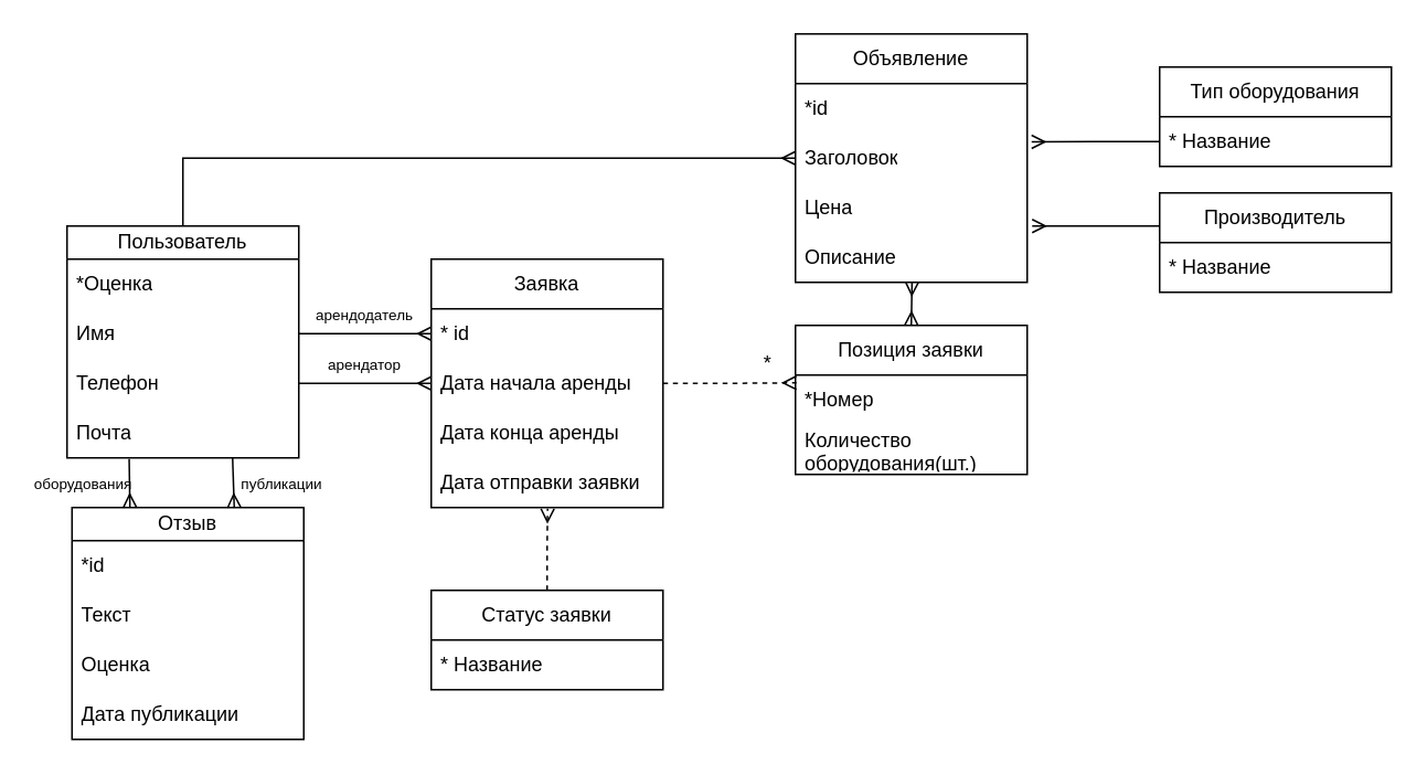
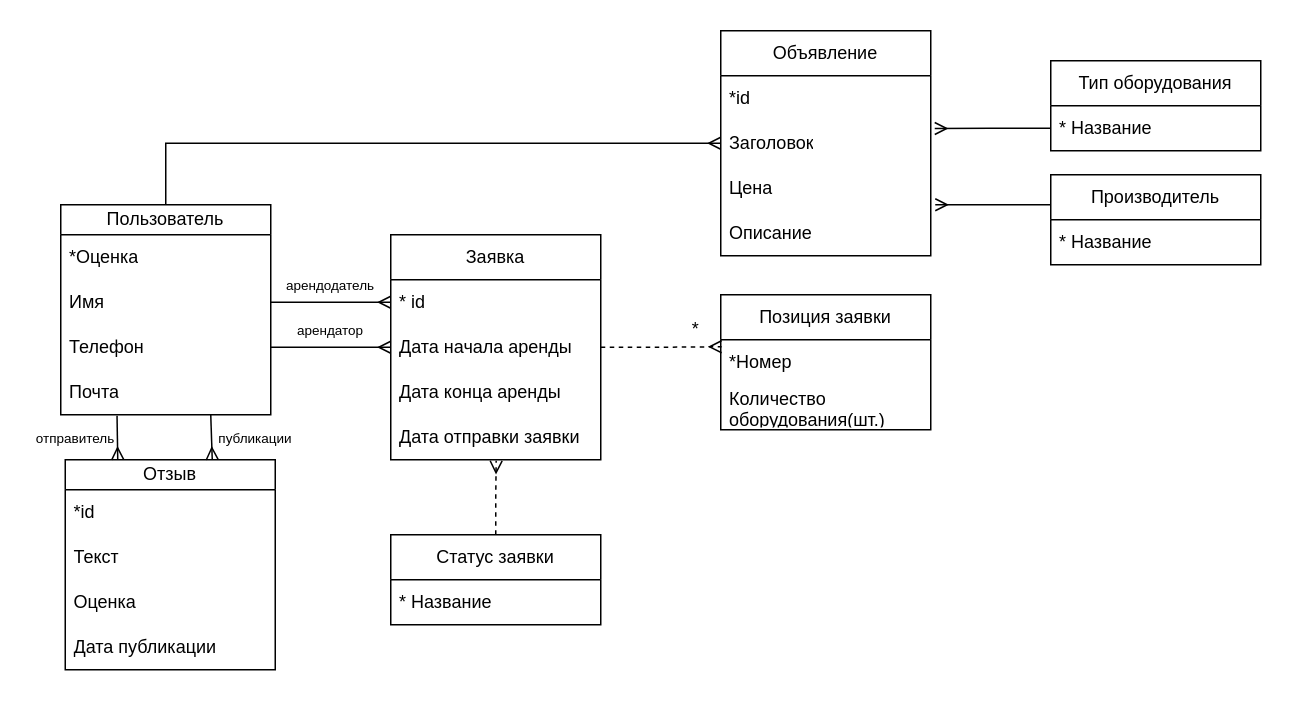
  <mxCell id="0" />
  <mxCell id="1" parent="0" />
  <mxCell id="2" value="Пользователь" style="swimlane;fontStyle=0;childLayout=stackLayout;horizontal=1;startSize=20;horizontalStack=0;resizeParent=1;resizeParentMax=0;resizeLast=0;collapsible=1;marginBottom=0;whiteSpace=wrap;html=1;" parent="1" vertex="1"><mxGeometry x="40" y="136" width="140" height="140" as="geometry" /></mxCell>
  <mxCell id="3" value="*Оценка" style="text;strokeColor=none;fillColor=none;align=left;verticalAlign=middle;spacingLeft=4;spacingRight=4;overflow=hidden;points=[[0,0.5],[1,0.5]];portConstraint=eastwest;rotatable=0;whiteSpace=wrap;html=1;" parent="2" vertex="1"><mxGeometry y="20" width="140" height="30" as="geometry" /></mxCell>
  <mxCell id="4" value="Имя" style="text;strokeColor=none;fillColor=none;align=left;verticalAlign=middle;spacingLeft=4;spacingRight=4;overflow=hidden;points=[[0,0.5],[1,0.5]];portConstraint=eastwest;rotatable=0;whiteSpace=wrap;html=1;" vertex="1" parent="2"><mxGeometry y="50" width="140" height="30" as="geometry" /></mxCell>
  <mxCell id="5" value="Телефон" style="text;strokeColor=none;fillColor=none;align=left;verticalAlign=middle;spacingLeft=4;spacingRight=4;overflow=hidden;points=[[0,0.5],[1,0.5]];portConstraint=eastwest;rotatable=0;whiteSpace=wrap;html=1;" parent="2" vertex="1"><mxGeometry y="80" width="140" height="30" as="geometry" /></mxCell>
  <mxCell id="6" value="Почта" style="text;strokeColor=none;fillColor=none;align=left;verticalAlign=middle;spacingLeft=4;spacingRight=4;overflow=hidden;points=[[0,0.5],[1,0.5]];portConstraint=eastwest;rotatable=0;whiteSpace=wrap;html=1;" parent="2" vertex="1"><mxGeometry y="110" width="140" height="30" as="geometry" /></mxCell>
  <mxCell id="7" value="Заявка" style="swimlane;fontStyle=0;childLayout=stackLayout;horizontal=1;startSize=30;horizontalStack=0;resizeParent=1;resizeParentMax=0;resizeLast=0;collapsible=1;marginBottom=0;whiteSpace=wrap;html=1;" parent="1" vertex="1"><mxGeometry x="260" y="156" width="140" height="150" as="geometry" /></mxCell>
  <mxCell id="8" value="* id" style="text;strokeColor=none;fillColor=none;align=left;verticalAlign=middle;spacingLeft=4;spacingRight=4;overflow=hidden;points=[[0,0.5],[1,0.5]];portConstraint=eastwest;rotatable=0;whiteSpace=wrap;html=1;" parent="7" vertex="1"><mxGeometry y="30" width="140" height="30" as="geometry" /></mxCell>
  <mxCell id="9" value="Дата начала аренды" style="text;strokeColor=none;fillColor=none;align=left;verticalAlign=middle;spacingLeft=4;spacingRight=4;overflow=hidden;points=[[0,0.5],[1,0.5]];portConstraint=eastwest;rotatable=0;whiteSpace=wrap;html=1;" parent="7" vertex="1"><mxGeometry y="60" width="140" height="30" as="geometry" /></mxCell>
  <mxCell id="10" value="Дата конца аренды" style="text;strokeColor=none;fillColor=none;align=left;verticalAlign=middle;spacingLeft=4;spacingRight=4;overflow=hidden;points=[[0,0.5],[1,0.5]];portConstraint=eastwest;rotatable=0;whiteSpace=wrap;html=1;" parent="7" vertex="1"><mxGeometry y="90" width="140" height="30" as="geometry" /></mxCell>
  <mxCell id="11" value="Дата отправки заявки" style="text;strokeColor=none;fillColor=none;align=left;verticalAlign=middle;spacingLeft=4;spacingRight=4;overflow=hidden;points=[[0,0.5],[1,0.5]];portConstraint=eastwest;rotatable=0;whiteSpace=wrap;html=1;" vertex="1" parent="7"><mxGeometry y="120" width="140" height="30" as="geometry" /></mxCell>
  <mxCell id="12" value="Объявление" style="swimlane;fontStyle=0;childLayout=stackLayout;horizontal=1;startSize=30;horizontalStack=0;resizeParent=1;resizeParentMax=0;resizeLast=0;collapsible=1;marginBottom=0;whiteSpace=wrap;html=1;" parent="1" vertex="1"><mxGeometry x="480" y="20" width="140" height="150" as="geometry" /></mxCell>
  <mxCell id="13" value="*id" style="text;strokeColor=none;fillColor=none;align=left;verticalAlign=middle;spacingLeft=4;spacingRight=4;overflow=hidden;points=[[0,0.5],[1,0.5]];portConstraint=eastwest;rotatable=0;whiteSpace=wrap;html=1;" parent="12" vertex="1"><mxGeometry y="30" width="140" height="30" as="geometry" /></mxCell>
  <mxCell id="14" value="Заголовок" style="text;strokeColor=none;fillColor=none;align=left;verticalAlign=middle;spacingLeft=4;spacingRight=4;overflow=hidden;points=[[0,0.5],[1,0.5]];portConstraint=eastwest;rotatable=0;whiteSpace=wrap;html=1;" parent="12" vertex="1"><mxGeometry y="60" width="140" height="30" as="geometry" /></mxCell>
  <mxCell id="15" value="Цена" style="text;strokeColor=none;fillColor=none;align=left;verticalAlign=middle;spacingLeft=4;spacingRight=4;overflow=hidden;points=[[0,0.5],[1,0.5]];portConstraint=eastwest;rotatable=0;whiteSpace=wrap;html=1;" parent="12" vertex="1"><mxGeometry y="90" width="140" height="30" as="geometry" /></mxCell>
  <mxCell id="16" value="Описание" style="text;strokeColor=none;fillColor=none;align=left;verticalAlign=middle;spacingLeft=4;spacingRight=4;overflow=hidden;points=[[0,0.5],[1,0.5]];portConstraint=eastwest;rotatable=0;whiteSpace=wrap;html=1;" parent="12" vertex="1"><mxGeometry y="120" width="140" height="30" as="geometry" /></mxCell>
  <mxCell id="17" value="Производитель" style="swimlane;fontStyle=0;childLayout=stackLayout;horizontal=1;startSize=30;horizontalStack=0;resizeParent=1;resizeParentMax=0;resizeLast=0;collapsible=1;marginBottom=0;whiteSpace=wrap;html=1;" parent="1" vertex="1"><mxGeometry x="700" y="116" width="140" height="60" as="geometry" /></mxCell>
  <mxCell id="18" value="* Название" style="text;strokeColor=none;fillColor=none;align=left;verticalAlign=middle;spacingLeft=4;spacingRight=4;overflow=hidden;points=[[0,0.5],[1,0.5]];portConstraint=eastwest;rotatable=0;whiteSpace=wrap;html=1;" parent="17" vertex="1"><mxGeometry y="30" width="140" height="30" as="geometry" /></mxCell>
  <mxCell id="19" value="Тип оборудования" style="swimlane;fontStyle=0;childLayout=stackLayout;horizontal=1;startSize=30;horizontalStack=0;resizeParent=1;resizeParentMax=0;resizeLast=0;collapsible=1;marginBottom=0;whiteSpace=wrap;html=1;" parent="1" vertex="1"><mxGeometry x="700" y="40" width="140" height="60" as="geometry" /></mxCell>
  <mxCell id="20" value="* Название" style="text;strokeColor=none;fillColor=none;align=left;verticalAlign=middle;spacingLeft=4;spacingRight=4;overflow=hidden;points=[[0,0.5],[1,0.5]];portConstraint=eastwest;rotatable=0;whiteSpace=wrap;html=1;" parent="19" vertex="1"><mxGeometry y="30" width="140" height="30" as="geometry" /></mxCell>
  <mxCell id="21" value="Позиция заявки" style="swimlane;fontStyle=0;childLayout=stackLayout;horizontal=1;startSize=30;horizontalStack=0;resizeParent=1;resizeParentMax=0;resizeLast=0;collapsible=1;marginBottom=0;whiteSpace=wrap;html=1;" parent="1" vertex="1"><mxGeometry x="480" y="196" width="140" height="90" as="geometry" /></mxCell>
  <mxCell id="22" value="*Номер" style="text;strokeColor=none;fillColor=none;align=left;verticalAlign=middle;spacingLeft=4;spacingRight=4;overflow=hidden;points=[[0,0.5],[1,0.5]];portConstraint=eastwest;rotatable=0;whiteSpace=wrap;html=1;" parent="21" vertex="1"><mxGeometry y="30" width="140" height="30" as="geometry" /></mxCell>
  <mxCell id="23" value="Количество оборудования(шт.)" style="text;strokeColor=none;fillColor=none;align=left;verticalAlign=middle;spacingLeft=4;spacingRight=4;overflow=hidden;points=[[0,0.5],[1,0.5]];portConstraint=eastwest;rotatable=0;whiteSpace=wrap;html=1;" vertex="1" parent="21"><mxGeometry y="60" width="140" height="30" as="geometry" /></mxCell>
  <mxCell id="24" value="Статус заявки" style="swimlane;fontStyle=0;childLayout=stackLayout;horizontal=1;startSize=30;horizontalStack=0;resizeParent=1;resizeParentMax=0;resizeLast=0;collapsible=1;marginBottom=0;whiteSpace=wrap;html=1;" parent="1" vertex="1"><mxGeometry x="260" y="356" width="140" height="60" as="geometry" /></mxCell>
  <mxCell id="25" value="* Название" style="text;strokeColor=none;fillColor=none;align=left;verticalAlign=middle;spacingLeft=4;spacingRight=4;overflow=hidden;points=[[0,0.5],[1,0.5]];portConstraint=eastwest;rotatable=0;whiteSpace=wrap;html=1;" parent="24" vertex="1"><mxGeometry y="30" width="140" height="30" as="geometry" /></mxCell>
  <mxCell id="26" style="edgeStyle=orthogonalEdgeStyle;rounded=0;orthogonalLoop=1;jettySize=auto;html=1;exitX=0.5;exitY=0;exitDx=0;exitDy=0;entryX=0.502;entryY=1.024;entryDx=0;entryDy=0;entryPerimeter=0;endArrow=ERmany;endFill=0;dashed=1;" parent="1" source="24" target="11" edge="1"><mxGeometry relative="1" as="geometry"><mxPoint x="328.46" y="276" as="targetPoint" /></mxGeometry></mxCell>
  <mxCell id="27" style="edgeStyle=orthogonalEdgeStyle;rounded=0;orthogonalLoop=1;jettySize=auto;html=1;exitX=1;exitY=0.5;exitDx=0;exitDy=0;entryX=0.004;entryY=0.156;entryDx=0;entryDy=0;entryPerimeter=0;endArrow=ERmany;endFill=0;dashed=1;" parent="1" source="9" target="22" edge="1"><mxGeometry relative="1" as="geometry" /></mxCell>
  <mxCell id="28" value="*" style="text;html=1;align=center;verticalAlign=middle;resizable=0;points=[];autosize=1;strokeColor=none;fillColor=none;" parent="1" vertex="1"><mxGeometry x="448" y="204" width="30" height="30" as="geometry" /></mxCell>
  <mxCell id="29" style="edgeStyle=orthogonalEdgeStyle;rounded=0;orthogonalLoop=1;jettySize=auto;html=1;exitX=0;exitY=0.5;exitDx=0;exitDy=0;entryX=1.019;entryY=0.173;entryDx=0;entryDy=0;entryPerimeter=0;endArrow=ERmany;endFill=0;" parent="1" source="20" target="14" edge="1"><mxGeometry relative="1" as="geometry" /></mxCell>
- <mxCell id="30" value="" style="endArrow=ERmany;html=1;rounded=0;endFill=0;entryX=0.5;entryY=0;entryDx=0;entryDy=0;exitX=0.503;exitY=0.989;exitDx=0;exitDy=0;exitPerimeter=0;startArrow=ERmany;startFill=0;" parent="1" source="16" edge="1" target="21"><mxGeometry width="50" height="50" relative="1" as="geometry"><mxPoint x="550" y="176" as="sourcePoint" /><mxPoint x="500" y="186" as="targetPoint" /></mxGeometry></mxCell>
  <mxCell id="31" value="" style="endArrow=ERmany;html=1;rounded=0;entryX=0;entryY=0.5;entryDx=0;entryDy=0;exitX=0.5;exitY=0;exitDx=0;exitDy=0;endFill=0;" edge="1" parent="1" source="2" target="14"><mxGeometry width="50" height="50" relative="1" as="geometry"><mxPoint x="200" y="66" as="sourcePoint" /><mxPoint x="250" y="16" as="targetPoint" /><Array as="points"><mxPoint x="110" y="95" /></Array></mxGeometry></mxCell>
  <mxCell id="32" value="Отзыв" style="swimlane;fontStyle=0;childLayout=stackLayout;horizontal=1;startSize=20;horizontalStack=0;resizeParent=1;resizeParentMax=0;resizeLast=0;collapsible=1;marginBottom=0;whiteSpace=wrap;html=1;" vertex="1" parent="1"><mxGeometry x="43" y="306" width="140" height="140" as="geometry" /></mxCell>
  <mxCell id="33" value="*id" style="text;strokeColor=none;fillColor=none;align=left;verticalAlign=middle;spacingLeft=4;spacingRight=4;overflow=hidden;points=[[0,0.5],[1,0.5]];portConstraint=eastwest;rotatable=0;whiteSpace=wrap;html=1;" vertex="1" parent="32"><mxGeometry y="20" width="140" height="30" as="geometry" /></mxCell>
  <mxCell id="34" value="Текст" style="text;strokeColor=none;fillColor=none;align=left;verticalAlign=middle;spacingLeft=4;spacingRight=4;overflow=hidden;points=[[0,0.5],[1,0.5]];portConstraint=eastwest;rotatable=0;whiteSpace=wrap;html=1;" vertex="1" parent="32"><mxGeometry y="50" width="140" height="30" as="geometry" /></mxCell>
  <mxCell id="35" value="Оценка" style="text;strokeColor=none;fillColor=none;align=left;verticalAlign=middle;spacingLeft=4;spacingRight=4;overflow=hidden;points=[[0,0.5],[1,0.5]];portConstraint=eastwest;rotatable=0;whiteSpace=wrap;html=1;" vertex="1" parent="32"><mxGeometry y="80" width="140" height="30" as="geometry" /></mxCell>
  <mxCell id="36" value="Дата публикации" style="text;strokeColor=none;fillColor=none;align=left;verticalAlign=middle;spacingLeft=4;spacingRight=4;overflow=hidden;points=[[0,0.5],[1,0.5]];portConstraint=eastwest;rotatable=0;whiteSpace=wrap;html=1;" vertex="1" parent="32"><mxGeometry y="110" width="140" height="30" as="geometry" /></mxCell>
  <mxCell id="37" value="" style="endArrow=ERmany;html=1;rounded=0;exitX=0.268;exitY=1.021;exitDx=0;exitDy=0;exitPerimeter=0;entryX=0.25;entryY=0;entryDx=0;entryDy=0;endFill=0;" edge="1" parent="1" source="6" target="32"><mxGeometry width="50" height="50" relative="1" as="geometry"><mxPoint x="50" y="306" as="sourcePoint" /><mxPoint x="260" y="226" as="targetPoint" /></mxGeometry></mxCell>
  <mxCell id="38" style="edgeStyle=orthogonalEdgeStyle;rounded=0;orthogonalLoop=1;jettySize=auto;html=1;exitX=0;exitY=0.5;exitDx=0;exitDy=0;entryX=1.019;entryY=0.173;entryDx=0;entryDy=0;entryPerimeter=0;endArrow=ERmany;endFill=0;" edge="1" parent="1"><mxGeometry relative="1" as="geometry"><mxPoint x="700" y="136" as="sourcePoint" /><mxPoint x="623" y="136" as="targetPoint" /></mxGeometry></mxCell>
  <mxCell id="39" style="edgeStyle=orthogonalEdgeStyle;rounded=0;orthogonalLoop=1;jettySize=auto;html=1;exitX=1;exitY=0.5;exitDx=0;exitDy=0;entryX=0;entryY=0.5;entryDx=0;entryDy=0;endArrow=ERmany;endFill=0;startArrow=none;startFill=0;" parent="1" source="5" target="9" edge="1"><mxGeometry relative="1" as="geometry" /></mxCell>
  <mxCell id="40" value="&lt;font style=&quot;font-size: 9px;&quot;&gt;арендатор&lt;/font&gt;" style="text;html=1;align=center;verticalAlign=middle;whiteSpace=wrap;rounded=0;" vertex="1" parent="1"><mxGeometry x="190" y="204" width="60" height="30" as="geometry" /></mxCell>
  <mxCell id="41" value="&lt;font style=&quot;font-size: 9px;&quot;&gt;арендодатель&lt;/font&gt;" style="text;html=1;align=center;verticalAlign=middle;whiteSpace=wrap;rounded=0;" vertex="1" parent="1"><mxGeometry x="190" y="174" width="60" height="30" as="geometry" /></mxCell>
  <mxCell id="42" style="edgeStyle=orthogonalEdgeStyle;rounded=0;orthogonalLoop=1;jettySize=auto;html=1;exitX=1;exitY=0.5;exitDx=0;exitDy=0;entryX=0;entryY=0.5;entryDx=0;entryDy=0;endArrow=ERmany;endFill=0;startArrow=none;startFill=0;" edge="1" parent="1"><mxGeometry relative="1" as="geometry"><mxPoint x="180" y="201" as="sourcePoint" /><mxPoint x="260" y="201" as="targetPoint" /></mxGeometry></mxCell>
  <mxCell id="43" value="" style="endArrow=ERmany;html=1;rounded=0;endFill=0;" edge="1" parent="1"><mxGeometry width="50" height="50" relative="1" as="geometry"><mxPoint x="140" y="276" as="sourcePoint" /><mxPoint x="141" y="306" as="targetPoint" /></mxGeometry></mxCell>
- <mxCell id="44" value="&lt;font style=&quot;font-size: 9px;&quot;&gt;оборудования&lt;/font&gt;" style="text;html=1;align=center;verticalAlign=middle;whiteSpace=wrap;rounded=0;" vertex="1" parent="1"><mxGeometry x="20" y="276" width="60" height="30" as="geometry" /></mxCell>
+ <mxCell id="44" value="&lt;font style=&quot;font-size: 9px;&quot;&gt;отправитель&lt;/font&gt;" style="text;html=1;align=center;verticalAlign=middle;whiteSpace=wrap;rounded=0;" vertex="1" parent="1"><mxGeometry x="20" y="276" width="60" height="30" as="geometry" /></mxCell>
  <mxCell id="45" value="&lt;font style=&quot;font-size: 9px;&quot;&gt;публикации&lt;/font&gt;" style="text;html=1;align=center;verticalAlign=middle;whiteSpace=wrap;rounded=0;" vertex="1" parent="1"><mxGeometry x="140" y="276" width="60" height="30" as="geometry" /></mxCell>
